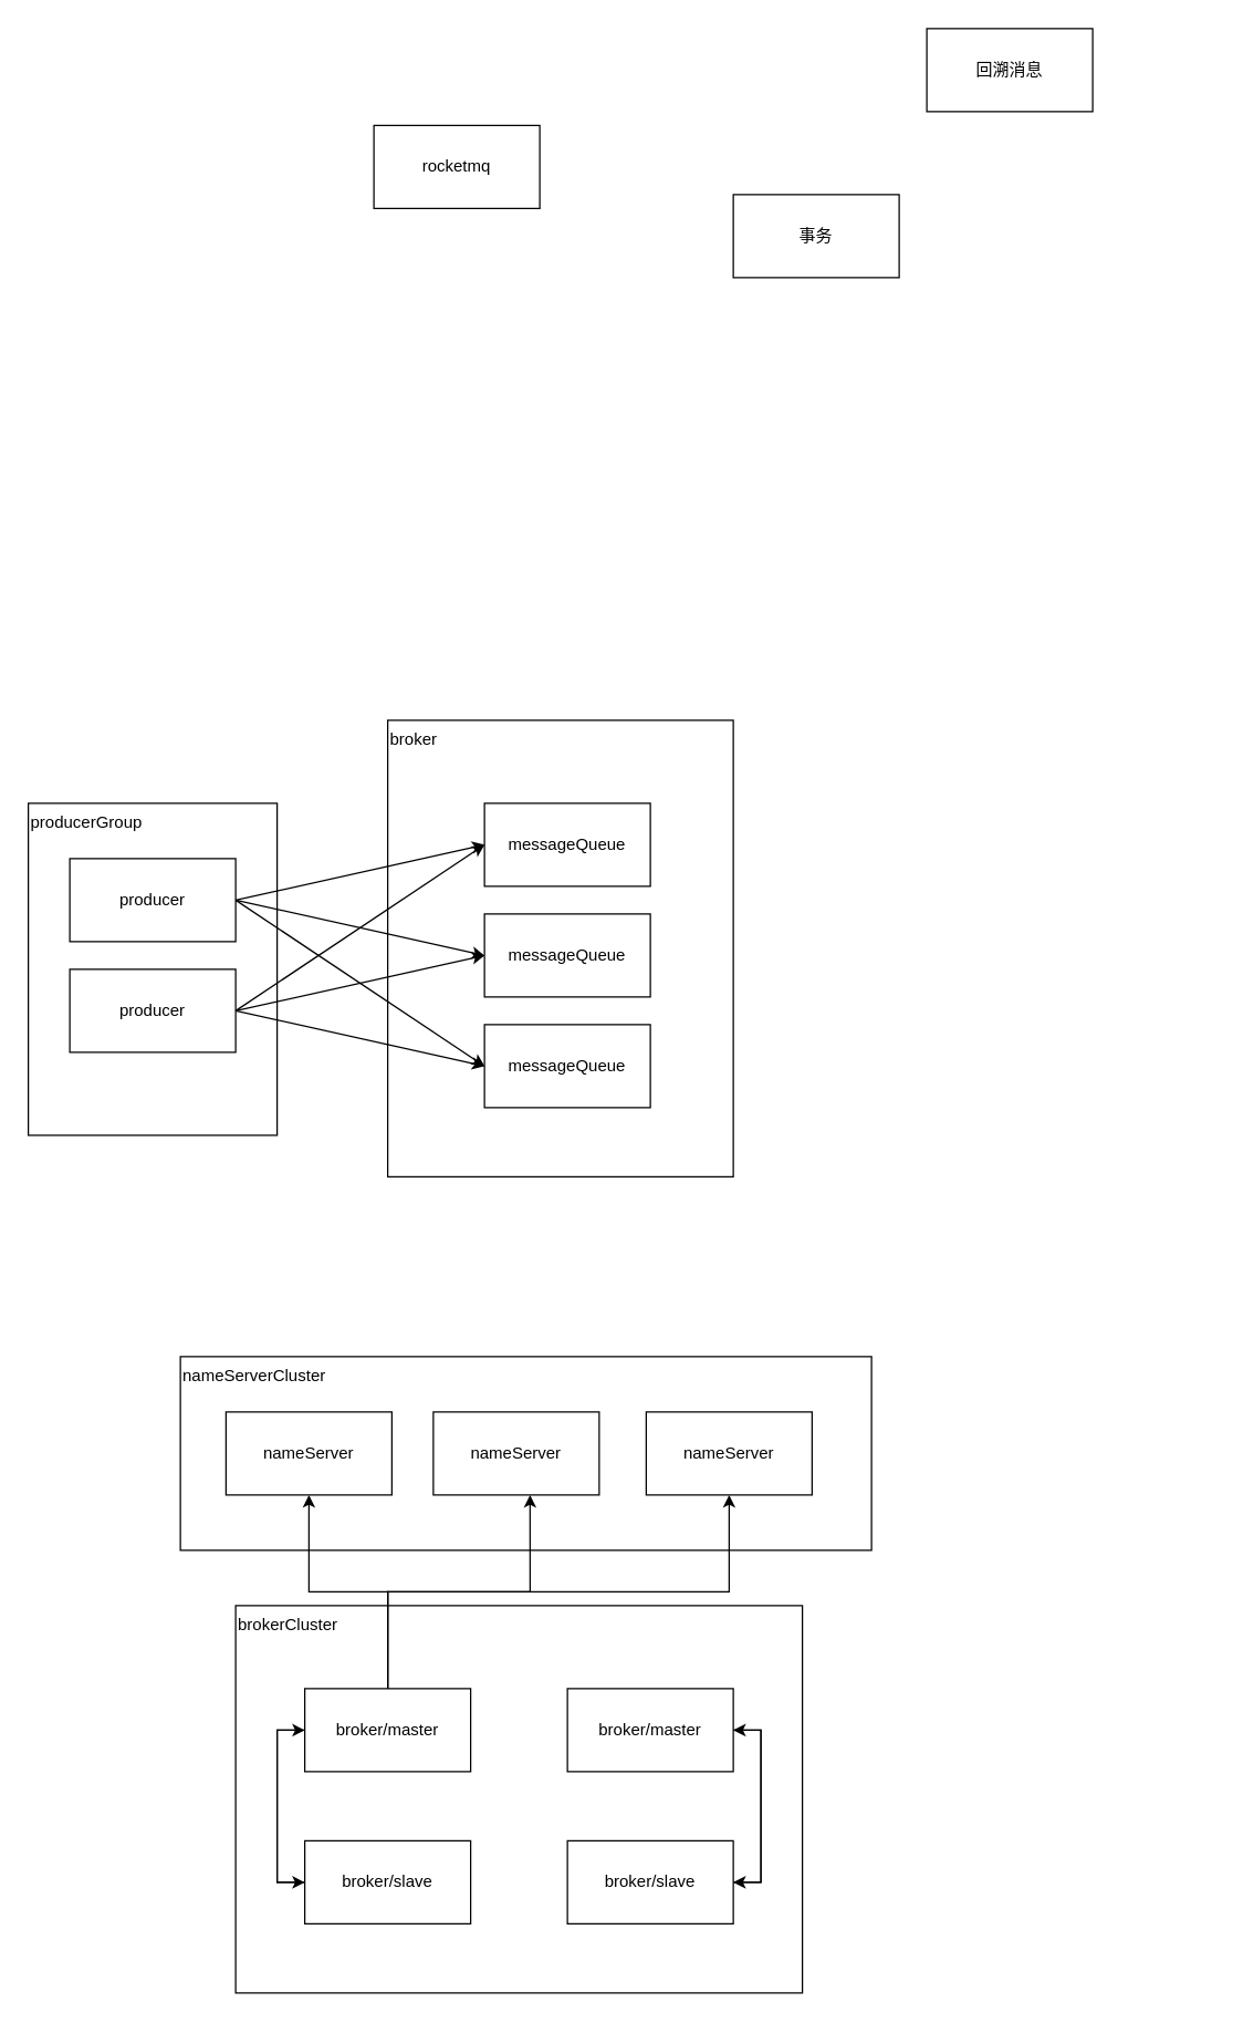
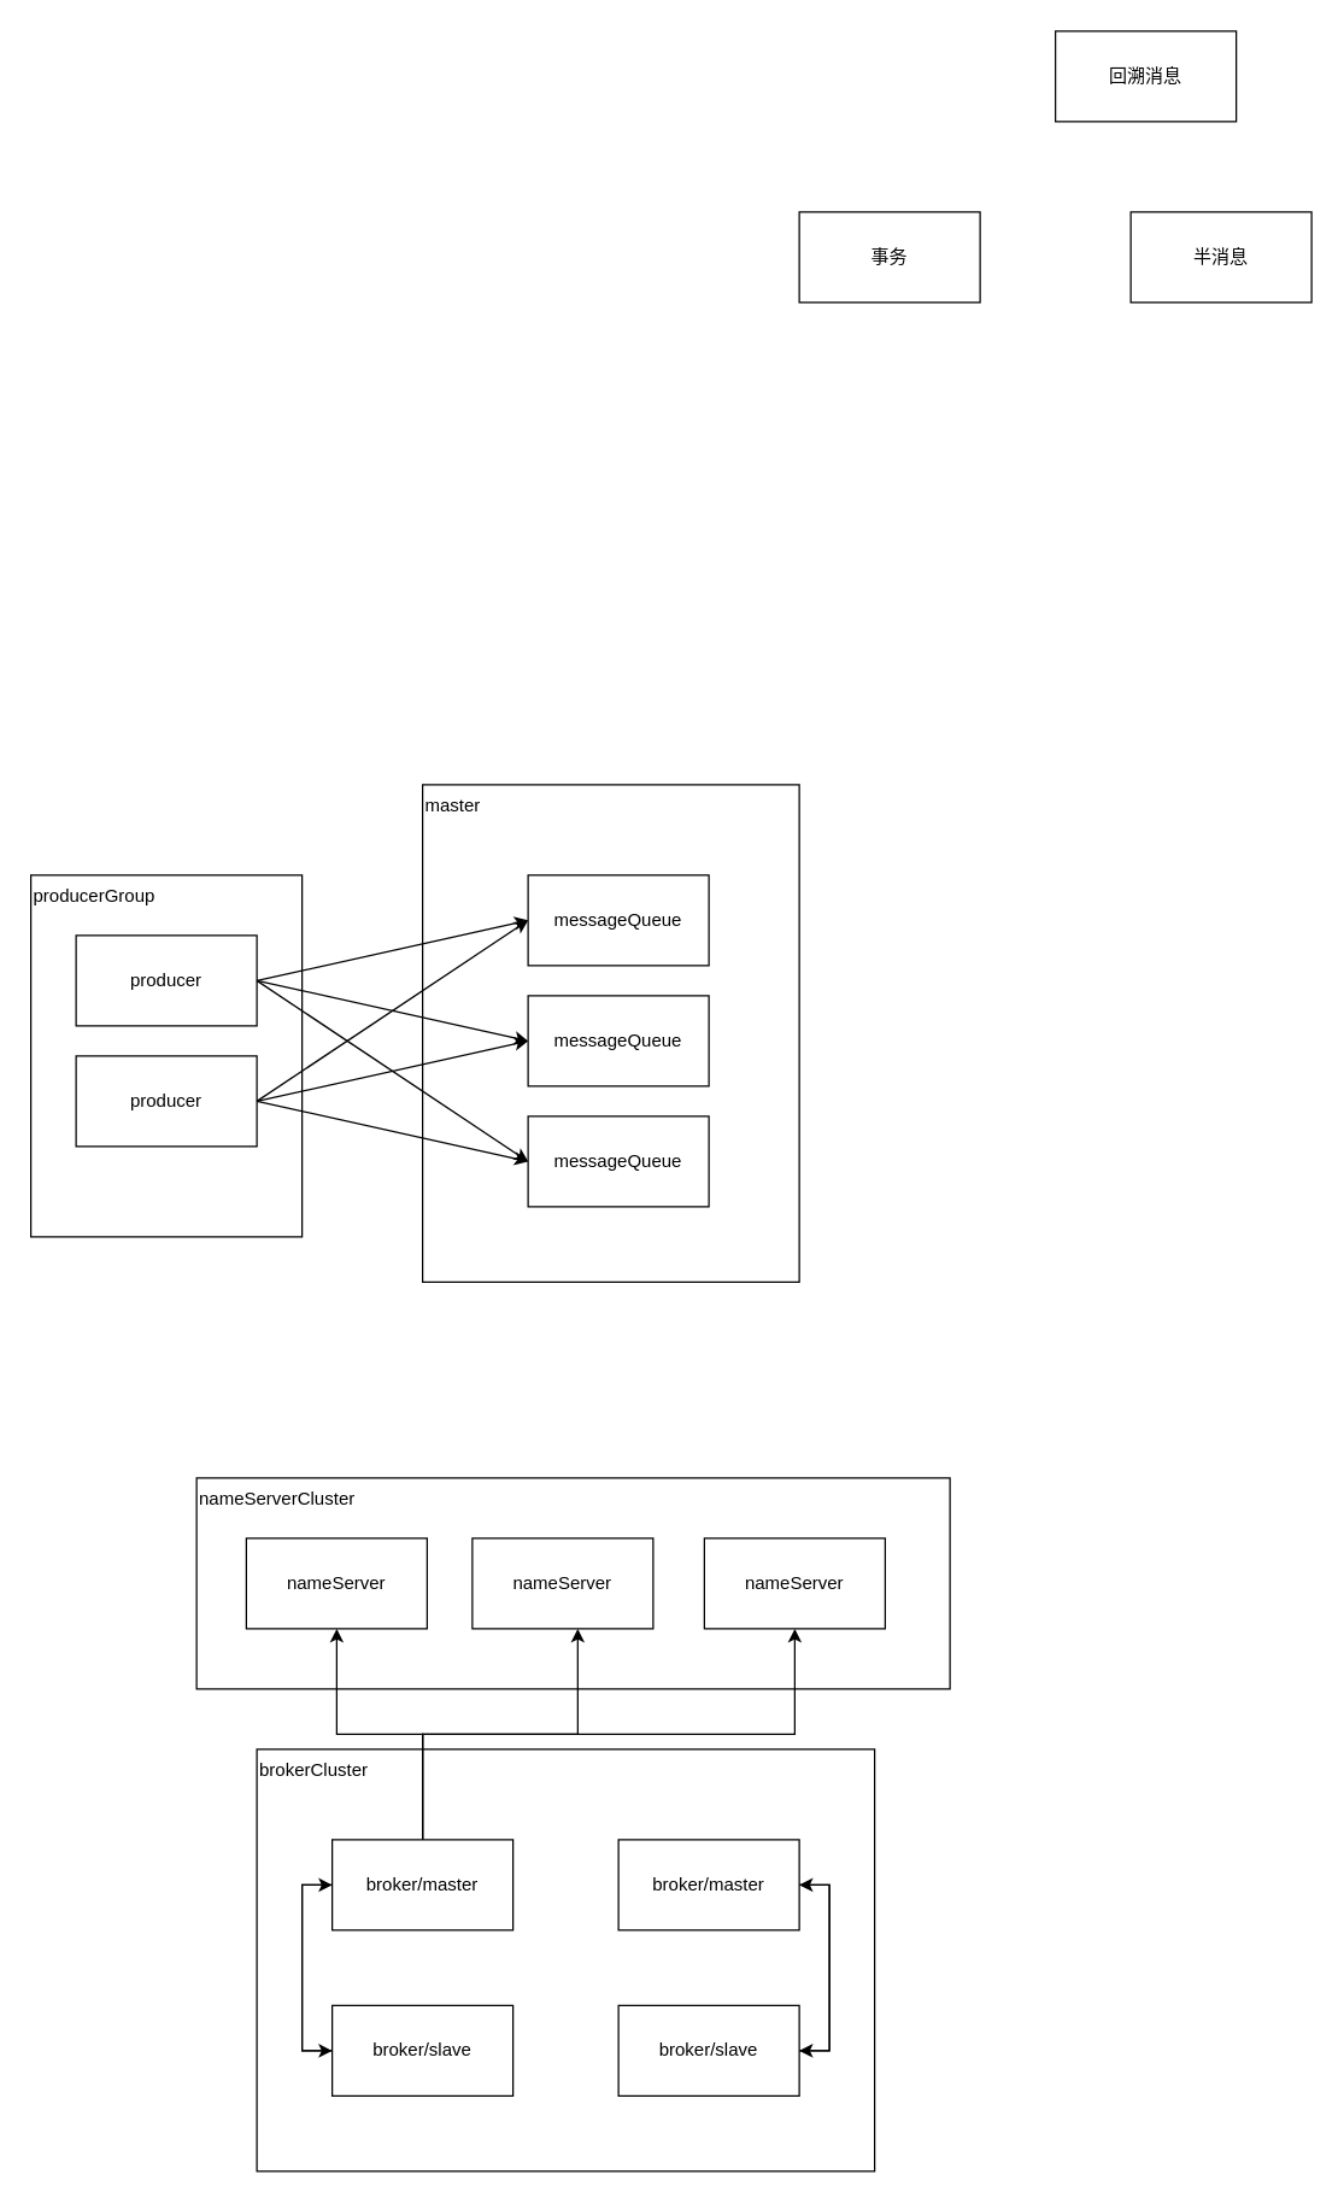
  <mxCell id="0" />
  <mxCell id="1" parent="0" />
  <mxCell id="2" value="nameServerCluster" style="rounded=0;whiteSpace=wrap;html=1;align=left;verticalAlign=top;" vertex="1" parent="1"><mxGeometry x="130" y="980" width="500" height="140" as="geometry" /></mxCell>
  <mxCell id="3" value="brokerCluster" style="rounded=0;whiteSpace=wrap;html=1;align=left;verticalAlign=top;" vertex="1" parent="1"><mxGeometry x="170" y="1160" width="410" height="280" as="geometry" /></mxCell>
  <mxCell id="4" value="producerGroup" style="rounded=0;whiteSpace=wrap;html=1;align=left;verticalAlign=top;" vertex="1" parent="1"><mxGeometry x="20" y="580" width="180" height="240" as="geometry" /></mxCell>
- <mxCell id="5" value="回溯消息" style="rounded=0;whiteSpace=wrap;html=1;" vertex="1" parent="1"><mxGeometry x="670" y="20" width="120" height="60" as="geometry" /></mxCell>
- <mxCell id="7" value="rocketmq" style="rounded=0;whiteSpace=wrap;html=1;" vertex="1" parent="1"><mxGeometry x="270" y="90" width="120" height="60" as="geometry" /></mxCell>
+ <mxCell id="5" value="回溯消息" style="rounded=0;whiteSpace=wrap;html=1;" vertex="1" parent="1"><mxGeometry x="700" y="20" width="120" height="60" as="geometry" /></mxCell>
+ <mxCell id="6" value="半消息" style="rounded=0;whiteSpace=wrap;html=1;" vertex="1" parent="1"><mxGeometry x="750" y="140" width="120" height="60" as="geometry" /></mxCell>
  <mxCell id="8" value="事务" style="rounded=0;whiteSpace=wrap;html=1;" vertex="1" parent="1"><mxGeometry x="530" y="140" width="120" height="60" as="geometry" /></mxCell>
  <mxCell id="9" value="producer" style="rounded=0;whiteSpace=wrap;html=1;" vertex="1" parent="1"><mxGeometry x="50" y="620" width="120" height="60" as="geometry" /></mxCell>
  <mxCell id="10" value="producer" style="rounded=0;whiteSpace=wrap;html=1;" vertex="1" parent="1"><mxGeometry x="50" y="700" width="120" height="60" as="geometry" /></mxCell>
- <mxCell id="11" value="broker" style="rounded=0;whiteSpace=wrap;html=1;align=left;verticalAlign=top;" vertex="1" parent="1"><mxGeometry x="280" y="520" width="250" height="330" as="geometry" /></mxCell>
+ <mxCell id="11" value="master" style="rounded=0;whiteSpace=wrap;html=1;align=left;verticalAlign=top;" vertex="1" parent="1"><mxGeometry x="280" y="520" width="250" height="330" as="geometry" /></mxCell>
  <mxCell id="12" value="messageQueue" style="rounded=0;whiteSpace=wrap;html=1;" vertex="1" parent="1"><mxGeometry x="350" y="580" width="120" height="60" as="geometry" /></mxCell>
  <mxCell id="13" value="messageQueue" style="rounded=0;whiteSpace=wrap;html=1;" vertex="1" parent="1"><mxGeometry x="350" y="660" width="120" height="60" as="geometry" /></mxCell>
  <mxCell id="14" value="messageQueue" style="rounded=0;whiteSpace=wrap;html=1;" vertex="1" parent="1"><mxGeometry x="350" y="740" width="120" height="60" as="geometry" /></mxCell>
  <mxCell id="15" style="rounded=0;orthogonalLoop=1;jettySize=auto;html=1;exitX=1;exitY=0.5;exitDx=0;exitDy=0;entryX=0;entryY=0.5;entryDx=0;entryDy=0;" edge="1" parent="1" source="10" target="12"><mxGeometry relative="1" as="geometry" /></mxCell>
  <mxCell id="16" style="rounded=0;orthogonalLoop=1;jettySize=auto;html=1;exitX=1;exitY=0.5;exitDx=0;exitDy=0;entryX=0;entryY=0.5;entryDx=0;entryDy=0;" edge="1" parent="1" source="10" target="13"><mxGeometry relative="1" as="geometry" /></mxCell>
  <mxCell id="17" style="rounded=0;orthogonalLoop=1;jettySize=auto;html=1;exitX=1;exitY=0.5;exitDx=0;exitDy=0;entryX=0;entryY=0.5;entryDx=0;entryDy=0;" edge="1" parent="1" source="10" target="14"><mxGeometry relative="1" as="geometry" /></mxCell>
  <mxCell id="18" style="rounded=0;orthogonalLoop=1;jettySize=auto;html=1;exitX=1;exitY=0.5;exitDx=0;exitDy=0;entryX=0;entryY=0.5;entryDx=0;entryDy=0;" edge="1" parent="1" source="9" target="12"><mxGeometry relative="1" as="geometry" /></mxCell>
  <mxCell id="19" style="rounded=0;orthogonalLoop=1;jettySize=auto;html=1;exitX=1;exitY=0.5;exitDx=0;exitDy=0;entryX=0;entryY=0.5;entryDx=0;entryDy=0;" edge="1" parent="1" source="9" target="13"><mxGeometry relative="1" as="geometry" /></mxCell>
  <mxCell id="20" style="rounded=0;orthogonalLoop=1;jettySize=auto;html=1;exitX=1;exitY=0.5;exitDx=0;exitDy=0;entryX=0;entryY=0.5;entryDx=0;entryDy=0;" edge="1" parent="1" source="9" target="14"><mxGeometry relative="1" as="geometry" /></mxCell>
  <mxCell id="21" style="edgeStyle=orthogonalEdgeStyle;rounded=0;orthogonalLoop=1;jettySize=auto;html=1;exitX=0;exitY=0.5;exitDx=0;exitDy=0;entryX=0;entryY=0.5;entryDx=0;entryDy=0;" edge="1" parent="1" source="25" target="29"><mxGeometry relative="1" as="geometry" /></mxCell>
  <mxCell id="22" style="edgeStyle=orthogonalEdgeStyle;rounded=0;orthogonalLoop=1;jettySize=auto;html=1;exitX=0.5;exitY=0;exitDx=0;exitDy=0;entryX=0.5;entryY=1;entryDx=0;entryDy=0;" edge="1" parent="1" source="25" target="32"><mxGeometry relative="1" as="geometry" /></mxCell>
  <mxCell id="23" style="edgeStyle=orthogonalEdgeStyle;rounded=0;orthogonalLoop=1;jettySize=auto;html=1;exitX=0.5;exitY=0;exitDx=0;exitDy=0;entryX=0.583;entryY=1;entryDx=0;entryDy=0;entryPerimeter=0;" edge="1" parent="1" source="25" target="33"><mxGeometry relative="1" as="geometry" /></mxCell>
  <mxCell id="24" style="edgeStyle=orthogonalEdgeStyle;rounded=0;orthogonalLoop=1;jettySize=auto;html=1;exitX=0.5;exitY=0;exitDx=0;exitDy=0;entryX=0.5;entryY=1;entryDx=0;entryDy=0;" edge="1" parent="1" source="25" target="34"><mxGeometry relative="1" as="geometry" /></mxCell>
  <mxCell id="25" value="broker/master" style="rounded=0;whiteSpace=wrap;html=1;" vertex="1" parent="1"><mxGeometry x="220" y="1220" width="120" height="60" as="geometry" /></mxCell>
  <mxCell id="26" style="edgeStyle=orthogonalEdgeStyle;rounded=0;orthogonalLoop=1;jettySize=auto;html=1;exitX=1;exitY=0.5;exitDx=0;exitDy=0;entryX=1;entryY=0.5;entryDx=0;entryDy=0;" edge="1" parent="1" source="27" target="31"><mxGeometry relative="1" as="geometry" /></mxCell>
  <mxCell id="27" value="broker/master" style="rounded=0;whiteSpace=wrap;html=1;" vertex="1" parent="1"><mxGeometry x="410" y="1220" width="120" height="60" as="geometry" /></mxCell>
  <mxCell id="28" style="edgeStyle=orthogonalEdgeStyle;rounded=0;orthogonalLoop=1;jettySize=auto;html=1;exitX=0;exitY=0.5;exitDx=0;exitDy=0;entryX=0;entryY=0.5;entryDx=0;entryDy=0;" edge="1" parent="1" source="29" target="25"><mxGeometry relative="1" as="geometry" /></mxCell>
  <mxCell id="29" value="broker/slave" style="rounded=0;whiteSpace=wrap;html=1;" vertex="1" parent="1"><mxGeometry x="220" y="1330" width="120" height="60" as="geometry" /></mxCell>
  <mxCell id="30" style="edgeStyle=orthogonalEdgeStyle;rounded=0;orthogonalLoop=1;jettySize=auto;html=1;exitX=1;exitY=0.5;exitDx=0;exitDy=0;entryX=1;entryY=0.5;entryDx=0;entryDy=0;" edge="1" parent="1" source="31" target="27"><mxGeometry relative="1" as="geometry" /></mxCell>
  <mxCell id="31" value="broker/slave" style="rounded=0;whiteSpace=wrap;html=1;" vertex="1" parent="1"><mxGeometry x="410" y="1330" width="120" height="60" as="geometry" /></mxCell>
  <mxCell id="32" value="nameServer" style="rounded=0;whiteSpace=wrap;html=1;" vertex="1" parent="1"><mxGeometry x="163" y="1020" width="120" height="60" as="geometry" /></mxCell>
  <mxCell id="33" value="nameServer" style="rounded=0;whiteSpace=wrap;html=1;" vertex="1" parent="1"><mxGeometry x="313" y="1020" width="120" height="60" as="geometry" /></mxCell>
  <mxCell id="34" value="nameServer" style="rounded=0;whiteSpace=wrap;html=1;" vertex="1" parent="1"><mxGeometry x="467" y="1020" width="120" height="60" as="geometry" /></mxCell>
